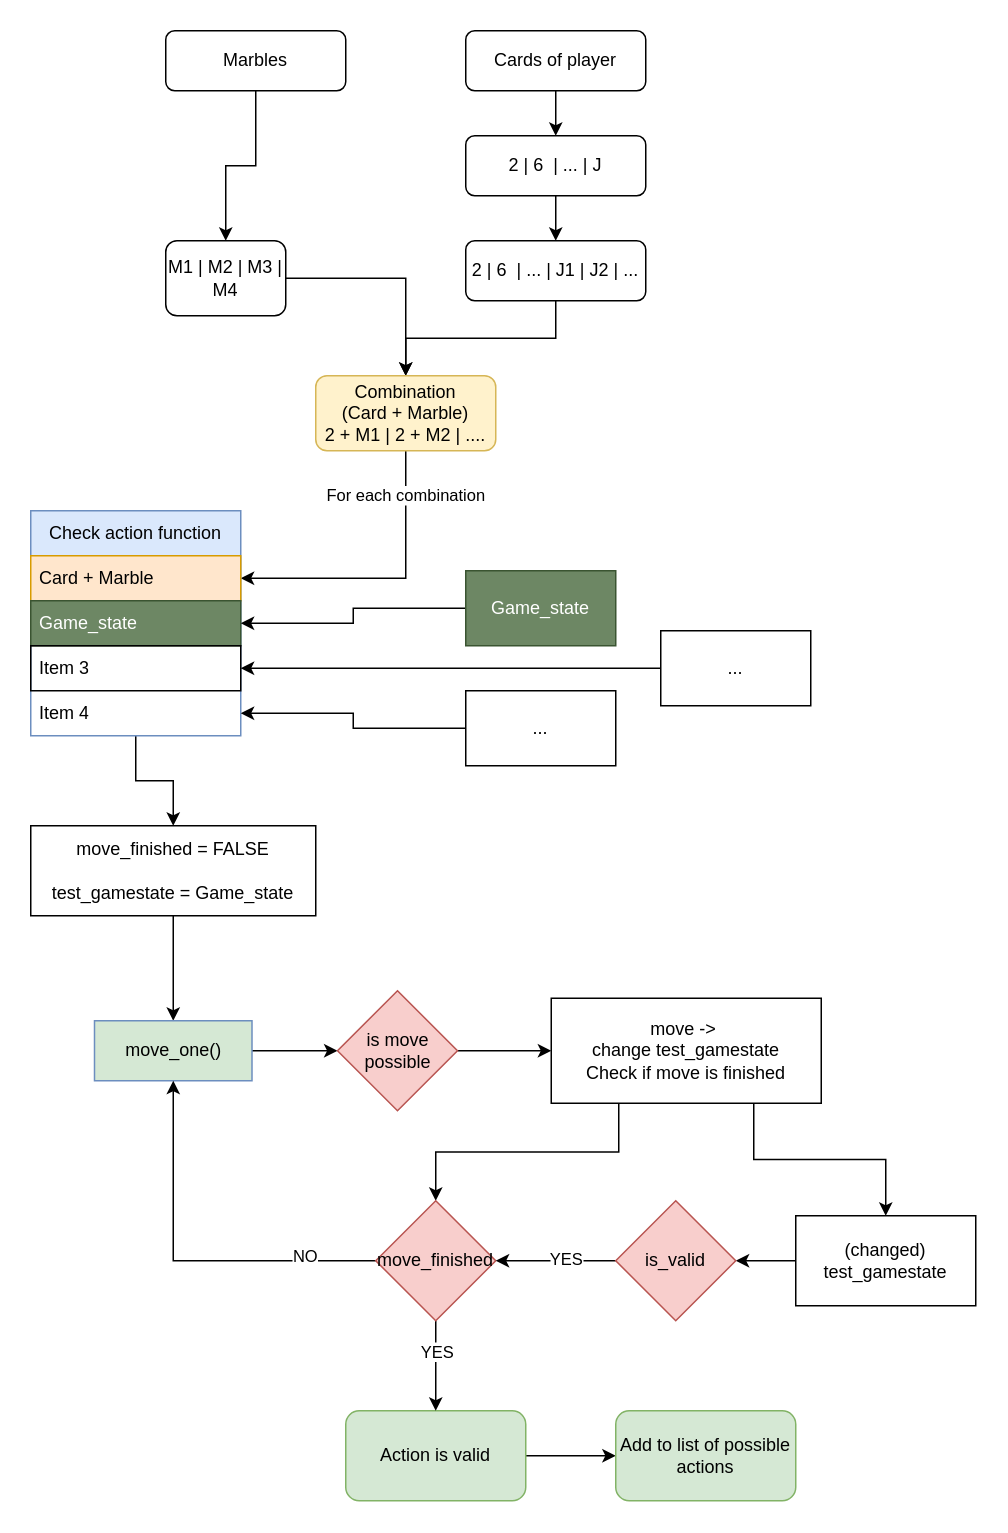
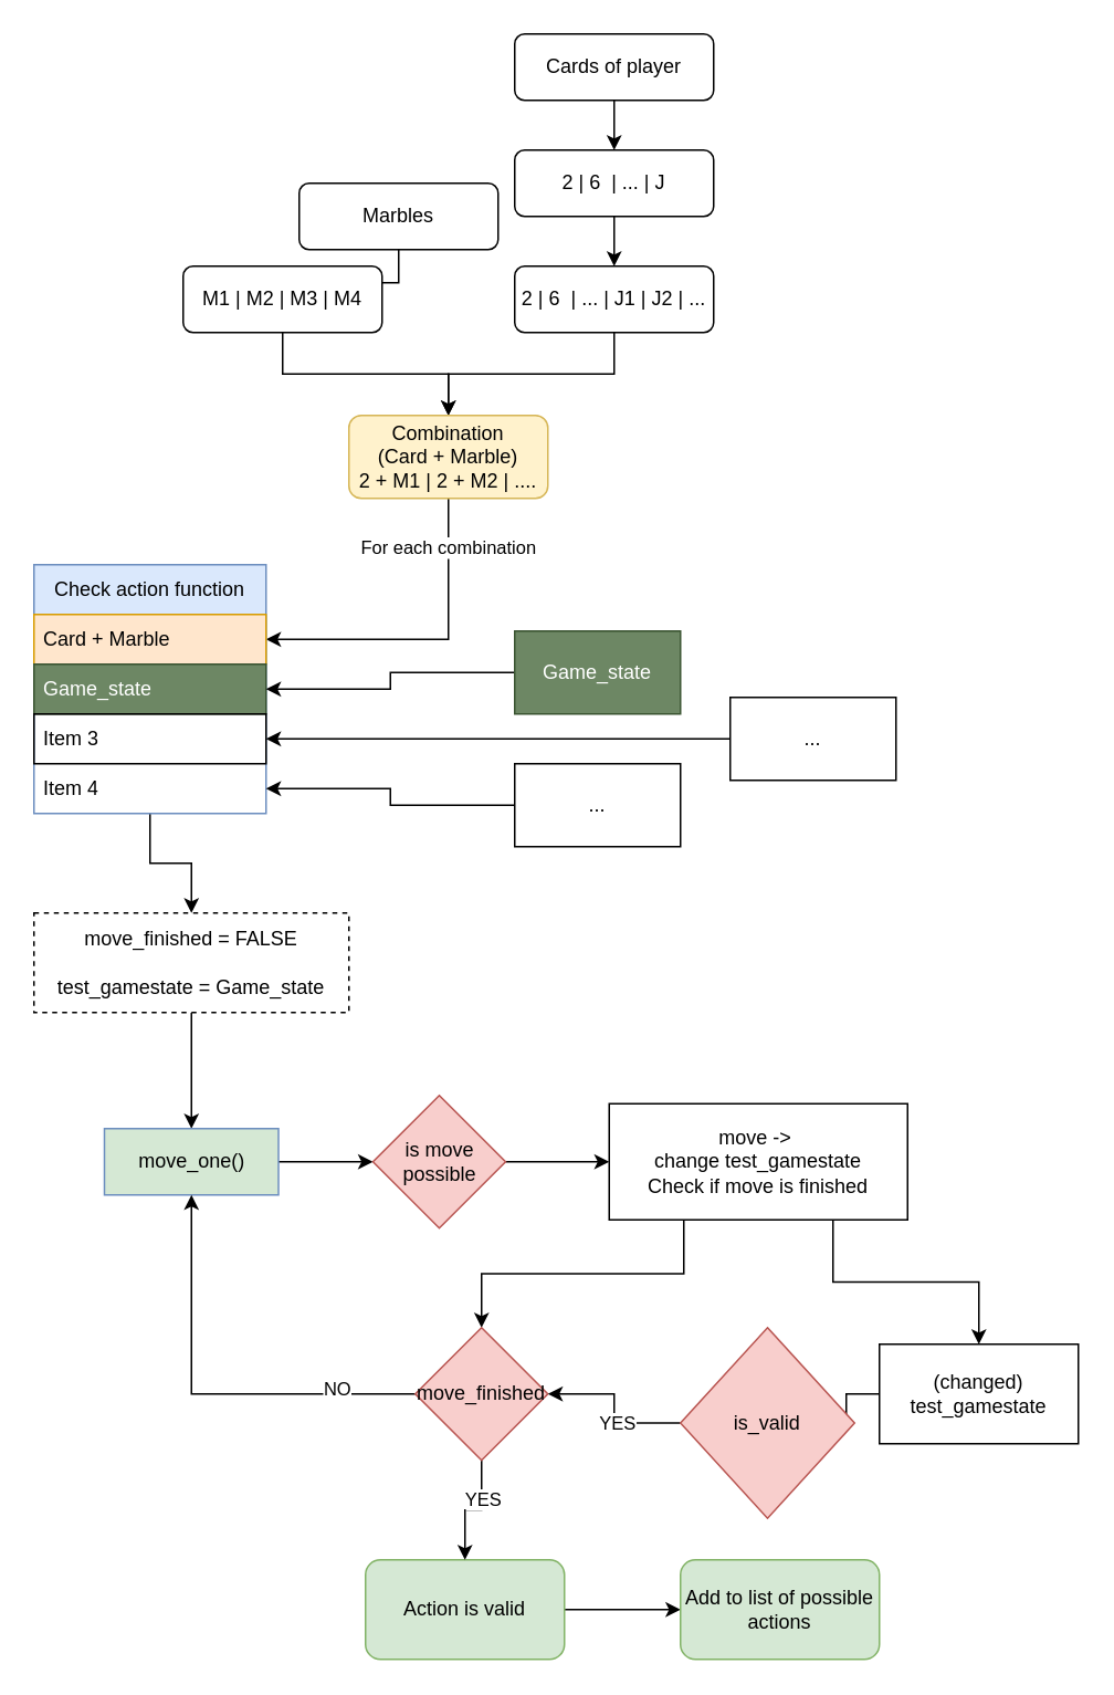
  <mxCell id="0" />
  <mxCell id="1" parent="0" />
  <mxCell id="2" value="" style="edgeStyle=orthogonalEdgeStyle;rounded=0;orthogonalLoop=1;jettySize=auto;html=1;" edge="1" parent="1" source="3" target="5"><mxGeometry relative="1" as="geometry" /></mxCell>
  <mxCell id="3" value="Cards of player" style="rounded=1;whiteSpace=wrap;html=1;fontSize=12;glass=0;strokeWidth=1;shadow=0;" vertex="1" parent="1"><mxGeometry x="310" y="20" width="120" height="40" as="geometry" /></mxCell>
  <mxCell id="4" value="" style="edgeStyle=orthogonalEdgeStyle;rounded=0;orthogonalLoop=1;jettySize=auto;html=1;" edge="1" parent="1" source="5" target="7"><mxGeometry relative="1" as="geometry" /></mxCell>
  <mxCell id="5" value="2 |&amp;nbsp;6&amp;nbsp; | ... | J" style="rounded=1;whiteSpace=wrap;html=1;fontSize=12;glass=0;strokeWidth=1;shadow=0;" vertex="1" parent="1"><mxGeometry x="310" y="90" width="120" height="40" as="geometry" /></mxCell>
  <mxCell id="6" style="edgeStyle=orthogonalEdgeStyle;rounded=0;orthogonalLoop=1;jettySize=auto;html=1;entryX=0.5;entryY=0;entryDx=0;entryDy=0;" edge="1" parent="1" source="7" target="14"><mxGeometry relative="1" as="geometry" /></mxCell>
  <mxCell id="7" value="2 |&amp;nbsp;6&amp;nbsp; | ... | J1 | J2 | ..." style="rounded=1;whiteSpace=wrap;html=1;fontSize=12;glass=0;strokeWidth=1;shadow=0;" vertex="1" parent="1"><mxGeometry x="310" y="160" width="120" height="40" as="geometry" /></mxCell>
  <mxCell id="8" value="" style="edgeStyle=orthogonalEdgeStyle;rounded=0;orthogonalLoop=1;jettySize=auto;html=1;" edge="1" parent="1" source="9" target="11"><mxGeometry relative="1" as="geometry" /></mxCell>
- <mxCell id="9" value="Marbles" style="rounded=1;whiteSpace=wrap;html=1;fontSize=12;glass=0;strokeWidth=1;shadow=0;" vertex="1" parent="1"><mxGeometry x="110" y="20" width="120" height="40" as="geometry" /></mxCell>
+ <mxCell id="9" value="Marbles" style="rounded=1;whiteSpace=wrap;html=1;fontSize=12;glass=0;strokeWidth=1;shadow=0;" vertex="1" parent="1"><mxGeometry x="180" y="110" width="120" height="40" as="geometry" /></mxCell>
  <mxCell id="10" value="" style="edgeStyle=orthogonalEdgeStyle;rounded=0;orthogonalLoop=1;jettySize=auto;html=1;" edge="1" parent="1" source="11" target="14"><mxGeometry relative="1" as="geometry" /></mxCell>
- <mxCell id="11" value="M1 | M2 | M3 | M4" style="rounded=1;whiteSpace=wrap;html=1;fontSize=12;glass=0;strokeWidth=1;shadow=0;" vertex="1" parent="1"><mxGeometry x="110" y="160" width="80" height="50" as="geometry" /></mxCell>
+ <mxCell id="11" value="M1 | M2 | M3 | M4" style="rounded=1;whiteSpace=wrap;html=1;fontSize=12;glass=0;strokeWidth=1;shadow=0;" vertex="1" parent="1"><mxGeometry x="110" y="160" width="120" height="40" as="geometry" /></mxCell>
  <mxCell id="12" style="edgeStyle=orthogonalEdgeStyle;rounded=0;orthogonalLoop=1;jettySize=auto;html=1;entryX=1;entryY=0.5;entryDx=0;entryDy=0;" edge="1" parent="1" source="14" target="17"><mxGeometry relative="1" as="geometry" /></mxCell>
  <mxCell id="13" value="For each combination" style="edgeLabel;html=1;align=center;verticalAlign=middle;resizable=0;points=[];" vertex="1" connectable="0" parent="12"><mxGeometry x="-0.692" y="-1" relative="1" as="geometry"><mxPoint y="-1" as="offset" /></mxGeometry></mxCell>
  <mxCell id="14" value="Combination&lt;br&gt;(Card + Marble)&lt;div&gt;2 + M1 | 2 + M2 | ....&lt;/div&gt;" style="rounded=1;whiteSpace=wrap;html=1;fontSize=12;glass=0;strokeWidth=1;shadow=0;fillColor=#fff2cc;strokeColor=#d6b656;" vertex="1" parent="1"><mxGeometry x="210" y="250" width="120" height="50" as="geometry" /></mxCell>
  <mxCell id="15" value="" style="edgeStyle=orthogonalEdgeStyle;rounded=0;orthogonalLoop=1;jettySize=auto;html=1;" edge="1" parent="1" source="16" target="29"><mxGeometry relative="1" as="geometry" /></mxCell>
  <mxCell id="16" value="Check action function" style="swimlane;fontStyle=0;childLayout=stackLayout;horizontal=1;startSize=30;horizontalStack=0;resizeParent=1;resizeParentMax=0;resizeLast=0;collapsible=1;marginBottom=0;whiteSpace=wrap;html=1;fillColor=#dae8fc;strokeColor=#6c8ebf;" vertex="1" parent="1"><mxGeometry x="20" y="340" width="140" height="150" as="geometry"><mxRectangle x="70" y="330" width="160" height="30" as="alternateBounds" /></mxGeometry></mxCell>
  <mxCell id="17" value="Card + Marble&amp;nbsp;" style="text;strokeColor=#d79b00;fillColor=#ffe6cc;align=left;verticalAlign=middle;spacingLeft=4;spacingRight=4;overflow=hidden;points=[[0,0.5],[1,0.5]];portConstraint=eastwest;rotatable=0;whiteSpace=wrap;html=1;" vertex="1" parent="16"><mxGeometry y="30" width="140" height="30" as="geometry" /></mxCell>
  <mxCell id="18" value="Game_state" style="text;strokeColor=#3A5431;fillColor=#6d8764;align=left;verticalAlign=middle;spacingLeft=4;spacingRight=4;overflow=hidden;points=[[0,0.5],[1,0.5]];portConstraint=eastwest;rotatable=0;whiteSpace=wrap;html=1;fontColor=#ffffff;" vertex="1" parent="16"><mxGeometry y="60" width="140" height="30" as="geometry" /></mxCell>
  <mxCell id="19" value="Item 3" style="text;strokeColor=default;fillColor=none;align=left;verticalAlign=middle;spacingLeft=4;spacingRight=4;overflow=hidden;points=[[0,0.5],[1,0.5]];portConstraint=eastwest;rotatable=0;whiteSpace=wrap;html=1;" vertex="1" parent="16"><mxGeometry y="90" width="140" height="30" as="geometry" /></mxCell>
  <mxCell id="20" value="Item 4" style="text;strokeColor=none;fillColor=none;align=left;verticalAlign=middle;spacingLeft=4;spacingRight=4;overflow=hidden;points=[[0,0.5],[1,0.5]];portConstraint=eastwest;rotatable=0;whiteSpace=wrap;html=1;" vertex="1" parent="16"><mxGeometry y="120" width="140" height="30" as="geometry" /></mxCell>
  <mxCell id="21" style="edgeStyle=orthogonalEdgeStyle;rounded=0;orthogonalLoop=1;jettySize=auto;html=1;" edge="1" parent="1" source="22" target="18"><mxGeometry relative="1" as="geometry" /></mxCell>
  <mxCell id="22" value="Game_state" style="rounded=0;whiteSpace=wrap;html=1;fillColor=#6d8764;strokeColor=#3A5431;fontColor=#ffffff;" vertex="1" parent="1"><mxGeometry x="310" y="380" width="100" height="50" as="geometry" /></mxCell>
  <mxCell id="23" style="edgeStyle=orthogonalEdgeStyle;rounded=0;orthogonalLoop=1;jettySize=auto;html=1;" edge="1" parent="1" source="24" target="19"><mxGeometry relative="1" as="geometry" /></mxCell>
  <mxCell id="24" value="..." style="rounded=0;whiteSpace=wrap;html=1;" vertex="1" parent="1"><mxGeometry x="440" y="420" width="100" height="50" as="geometry" /></mxCell>
  <mxCell id="25" style="edgeStyle=orthogonalEdgeStyle;rounded=0;orthogonalLoop=1;jettySize=auto;html=1;" edge="1" parent="1" source="26" target="20"><mxGeometry relative="1" as="geometry" /></mxCell>
  <mxCell id="26" value="..." style="rounded=0;whiteSpace=wrap;html=1;" vertex="1" parent="1"><mxGeometry x="310" y="460" width="100" height="50" as="geometry" /></mxCell>
  <mxCell id="27" style="edgeStyle=orthogonalEdgeStyle;rounded=0;orthogonalLoop=1;jettySize=auto;html=1;exitX=0.5;exitY=1;exitDx=0;exitDy=0;" edge="1" parent="1" source="22" target="22"><mxGeometry relative="1" as="geometry" /></mxCell>
  <mxCell id="28" value="" style="edgeStyle=orthogonalEdgeStyle;rounded=0;orthogonalLoop=1;jettySize=auto;html=1;" edge="1" parent="1" source="29" target="31"><mxGeometry relative="1" as="geometry" /></mxCell>
- <mxCell id="29" value="move_finished = FALSE&lt;div&gt;&lt;br&gt;&lt;/div&gt;&lt;div&gt;test_gamestate = Game_state&lt;/div&gt;" style="whiteSpace=wrap;html=1;fontStyle=0;startSize=30;" vertex="1" parent="1"><mxGeometry x="20" y="550" width="190" height="60" as="geometry" /></mxCell>
+ <mxCell id="29" value="move_finished = FALSE&lt;div&gt;&lt;br&gt;&lt;/div&gt;&lt;div&gt;test_gamestate = Game_state&lt;/div&gt;" style="whiteSpace=wrap;html=1;fontStyle=0;startSize=30;dashed=1;" vertex="1" parent="1"><mxGeometry x="20" y="550" width="190" height="60" as="geometry" /></mxCell>
  <mxCell id="30" value="" style="edgeStyle=orthogonalEdgeStyle;rounded=0;orthogonalLoop=1;jettySize=auto;html=1;entryX=0;entryY=0.5;entryDx=0;entryDy=0;" edge="1" parent="1" source="31" target="35"><mxGeometry relative="1" as="geometry"><mxPoint x="220" y="700" as="targetPoint" /></mxGeometry></mxCell>
  <mxCell id="31" value="move_one()" style="whiteSpace=wrap;html=1;fontStyle=0;startSize=30;fillColor=#d5e8d4;strokeColor=#6c8ebf;" vertex="1" parent="1"><mxGeometry x="62.5" y="680" width="105" height="40" as="geometry" /></mxCell>
  <mxCell id="32" style="edgeStyle=orthogonalEdgeStyle;rounded=0;orthogonalLoop=1;jettySize=auto;html=1;" edge="1" parent="1" source="33"><mxGeometry relative="1" as="geometry"><mxPoint x="410" y="970" as="targetPoint" /></mxGeometry></mxCell>
- <mxCell id="33" value="Action is valid" style="rounded=1;whiteSpace=wrap;html=1;fillColor=#d5e8d4;strokeColor=#82b366;" vertex="1" parent="1"><mxGeometry x="230" y="940" width="120" height="60" as="geometry" /></mxCell>
+ <mxCell id="33" value="Action is valid" style="rounded=1;whiteSpace=wrap;html=1;fillColor=#d5e8d4;strokeColor=#82b366;" vertex="1" parent="1"><mxGeometry x="220" y="940" width="120" height="60" as="geometry" /></mxCell>
  <mxCell id="34" value="" style="edgeStyle=orthogonalEdgeStyle;rounded=0;orthogonalLoop=1;jettySize=auto;html=1;" edge="1" parent="1" source="35" target="38"><mxGeometry relative="1" as="geometry" /></mxCell>
  <mxCell id="35" value="is move possible" style="rhombus;whiteSpace=wrap;html=1;fillColor=#f8cecc;strokeColor=#b85450;" vertex="1" parent="1"><mxGeometry x="224.5" y="660" width="80" height="80" as="geometry" /></mxCell>
  <mxCell id="36" style="edgeStyle=orthogonalEdgeStyle;rounded=0;orthogonalLoop=1;jettySize=auto;html=1;exitX=0.75;exitY=1;exitDx=0;exitDy=0;entryX=0.5;entryY=0;entryDx=0;entryDy=0;" edge="1" parent="1" source="38" target="45"><mxGeometry relative="1" as="geometry" /></mxCell>
  <mxCell id="37" style="edgeStyle=orthogonalEdgeStyle;rounded=0;orthogonalLoop=1;jettySize=auto;html=1;exitX=0.25;exitY=1;exitDx=0;exitDy=0;" edge="1" parent="1" source="38" target="43"><mxGeometry relative="1" as="geometry" /></mxCell>
  <mxCell id="38" value="move -&amp;gt;&amp;nbsp;&lt;div&gt;change test_gamestate&lt;/div&gt;&lt;div&gt;Check if move is finished&lt;/div&gt;" style="whiteSpace=wrap;html=1;" vertex="1" parent="1"><mxGeometry x="367" y="665" width="180" height="70" as="geometry" /></mxCell>
  <mxCell id="39" style="edgeStyle=orthogonalEdgeStyle;rounded=0;orthogonalLoop=1;jettySize=auto;html=1;exitX=0.5;exitY=1;exitDx=0;exitDy=0;entryX=0.5;entryY=0;entryDx=0;entryDy=0;" edge="1" parent="1" source="43" target="33"><mxGeometry relative="1" as="geometry" /></mxCell>
  <mxCell id="40" value="YES" style="edgeLabel;html=1;align=center;verticalAlign=middle;resizable=0;points=[];" vertex="1" connectable="0" parent="39"><mxGeometry x="-0.35" relative="1" as="geometry"><mxPoint as="offset" /></mxGeometry></mxCell>
  <mxCell id="41" style="edgeStyle=orthogonalEdgeStyle;rounded=0;orthogonalLoop=1;jettySize=auto;html=1;exitX=0;exitY=0.5;exitDx=0;exitDy=0;entryX=0.5;entryY=1;entryDx=0;entryDy=0;" edge="1" parent="1" source="43" target="31"><mxGeometry relative="1" as="geometry" /></mxCell>
  <mxCell id="42" value="NO" style="edgeLabel;html=1;align=center;verticalAlign=middle;resizable=0;points=[];" vertex="1" connectable="0" parent="41"><mxGeometry x="-0.621" y="-4" relative="1" as="geometry"><mxPoint as="offset" /></mxGeometry></mxCell>
  <mxCell id="43" value="move_finished" style="rhombus;whiteSpace=wrap;html=1;fillColor=#f8cecc;strokeColor=#b85450;" vertex="1" parent="1"><mxGeometry x="250" y="800" width="80" height="80" as="geometry" /></mxCell>
  <mxCell id="44" value="" style="edgeStyle=orthogonalEdgeStyle;rounded=0;orthogonalLoop=1;jettySize=auto;html=1;" edge="1" parent="1" source="45" target="48"><mxGeometry relative="1" as="geometry" /></mxCell>
  <mxCell id="45" value="(changed)&lt;br&gt;test_gamestate" style="rounded=0;whiteSpace=wrap;html=1;" vertex="1" parent="1"><mxGeometry x="530" y="810" width="120" height="60" as="geometry" /></mxCell>
  <mxCell id="46" value="" style="edgeStyle=orthogonalEdgeStyle;rounded=0;orthogonalLoop=1;jettySize=auto;html=1;entryX=1;entryY=0.5;entryDx=0;entryDy=0;" edge="1" parent="1" source="48" target="43"><mxGeometry relative="1" as="geometry" /></mxCell>
  <mxCell id="47" value="YES" style="edgeLabel;html=1;align=center;verticalAlign=middle;resizable=0;points=[];" vertex="1" connectable="0" parent="46"><mxGeometry x="-0.175" y="-2" relative="1" as="geometry"><mxPoint x="-1" as="offset" /></mxGeometry></mxCell>
- <mxCell id="48" value="is_valid" style="rhombus;whiteSpace=wrap;html=1;rounded=0;fillColor=#f8cecc;strokeColor=#b85450;" vertex="1" parent="1"><mxGeometry x="410" y="800" width="80" height="80" as="geometry" /></mxCell>
+ <mxCell id="48" value="is_valid" style="rhombus;whiteSpace=wrap;html=1;rounded=0;fillColor=#f8cecc;strokeColor=#b85450;" vertex="1" parent="1"><mxGeometry x="410" y="800" width="105" height="115" as="geometry" /></mxCell>
  <mxCell id="49" value="Add to list of possible actions" style="rounded=1;whiteSpace=wrap;html=1;fillColor=#d5e8d4;strokeColor=#82b366;" vertex="1" parent="1"><mxGeometry x="410" y="940" width="120" height="60" as="geometry" /></mxCell>
